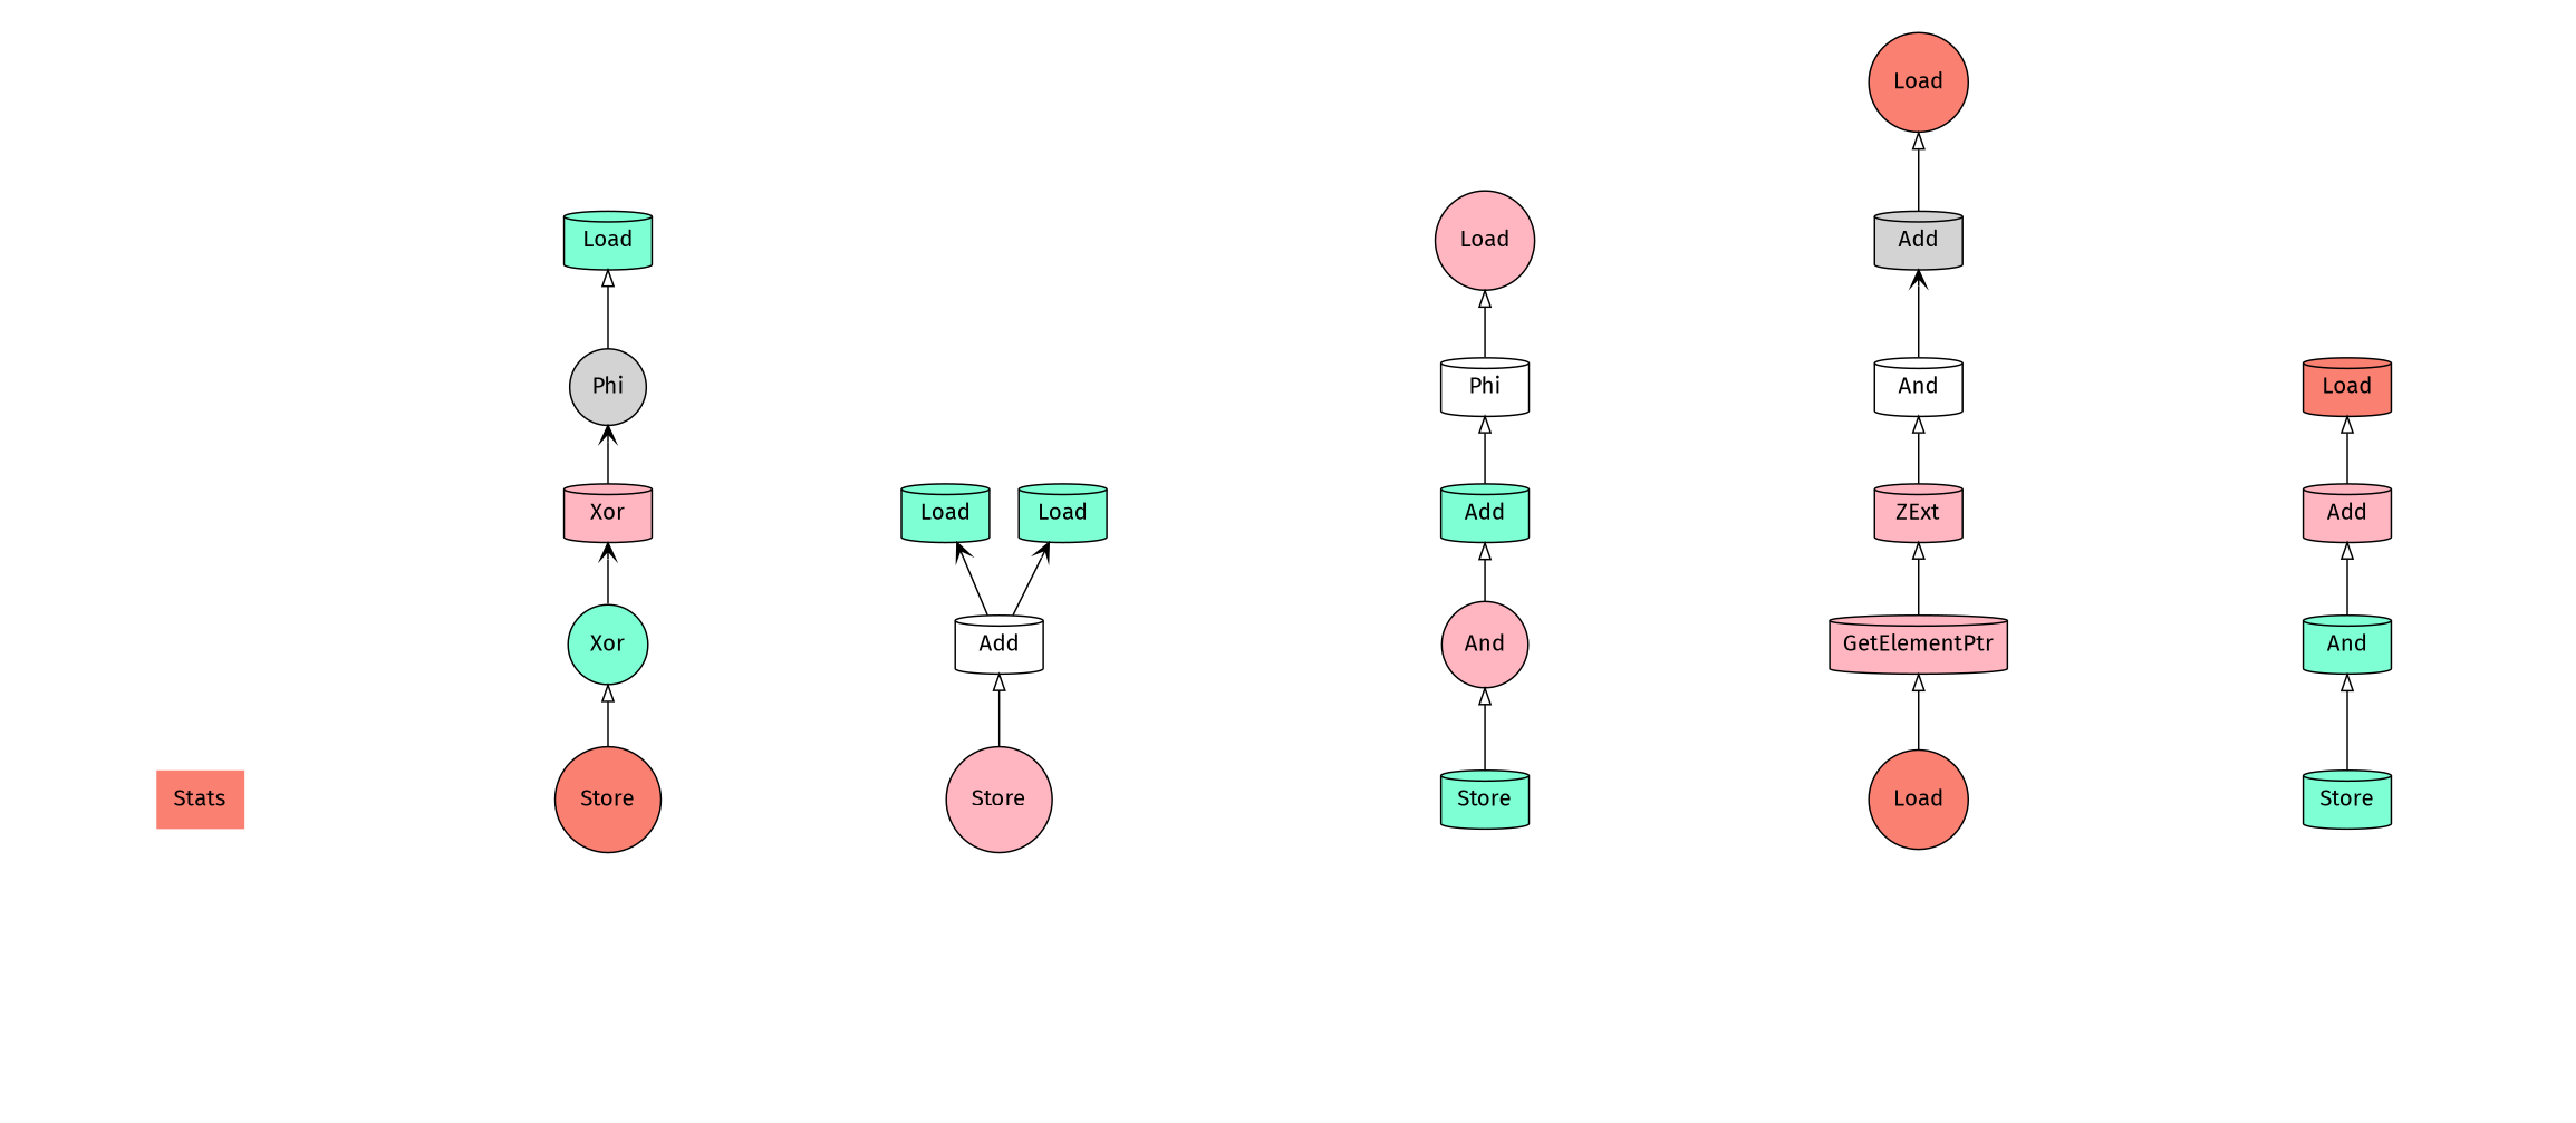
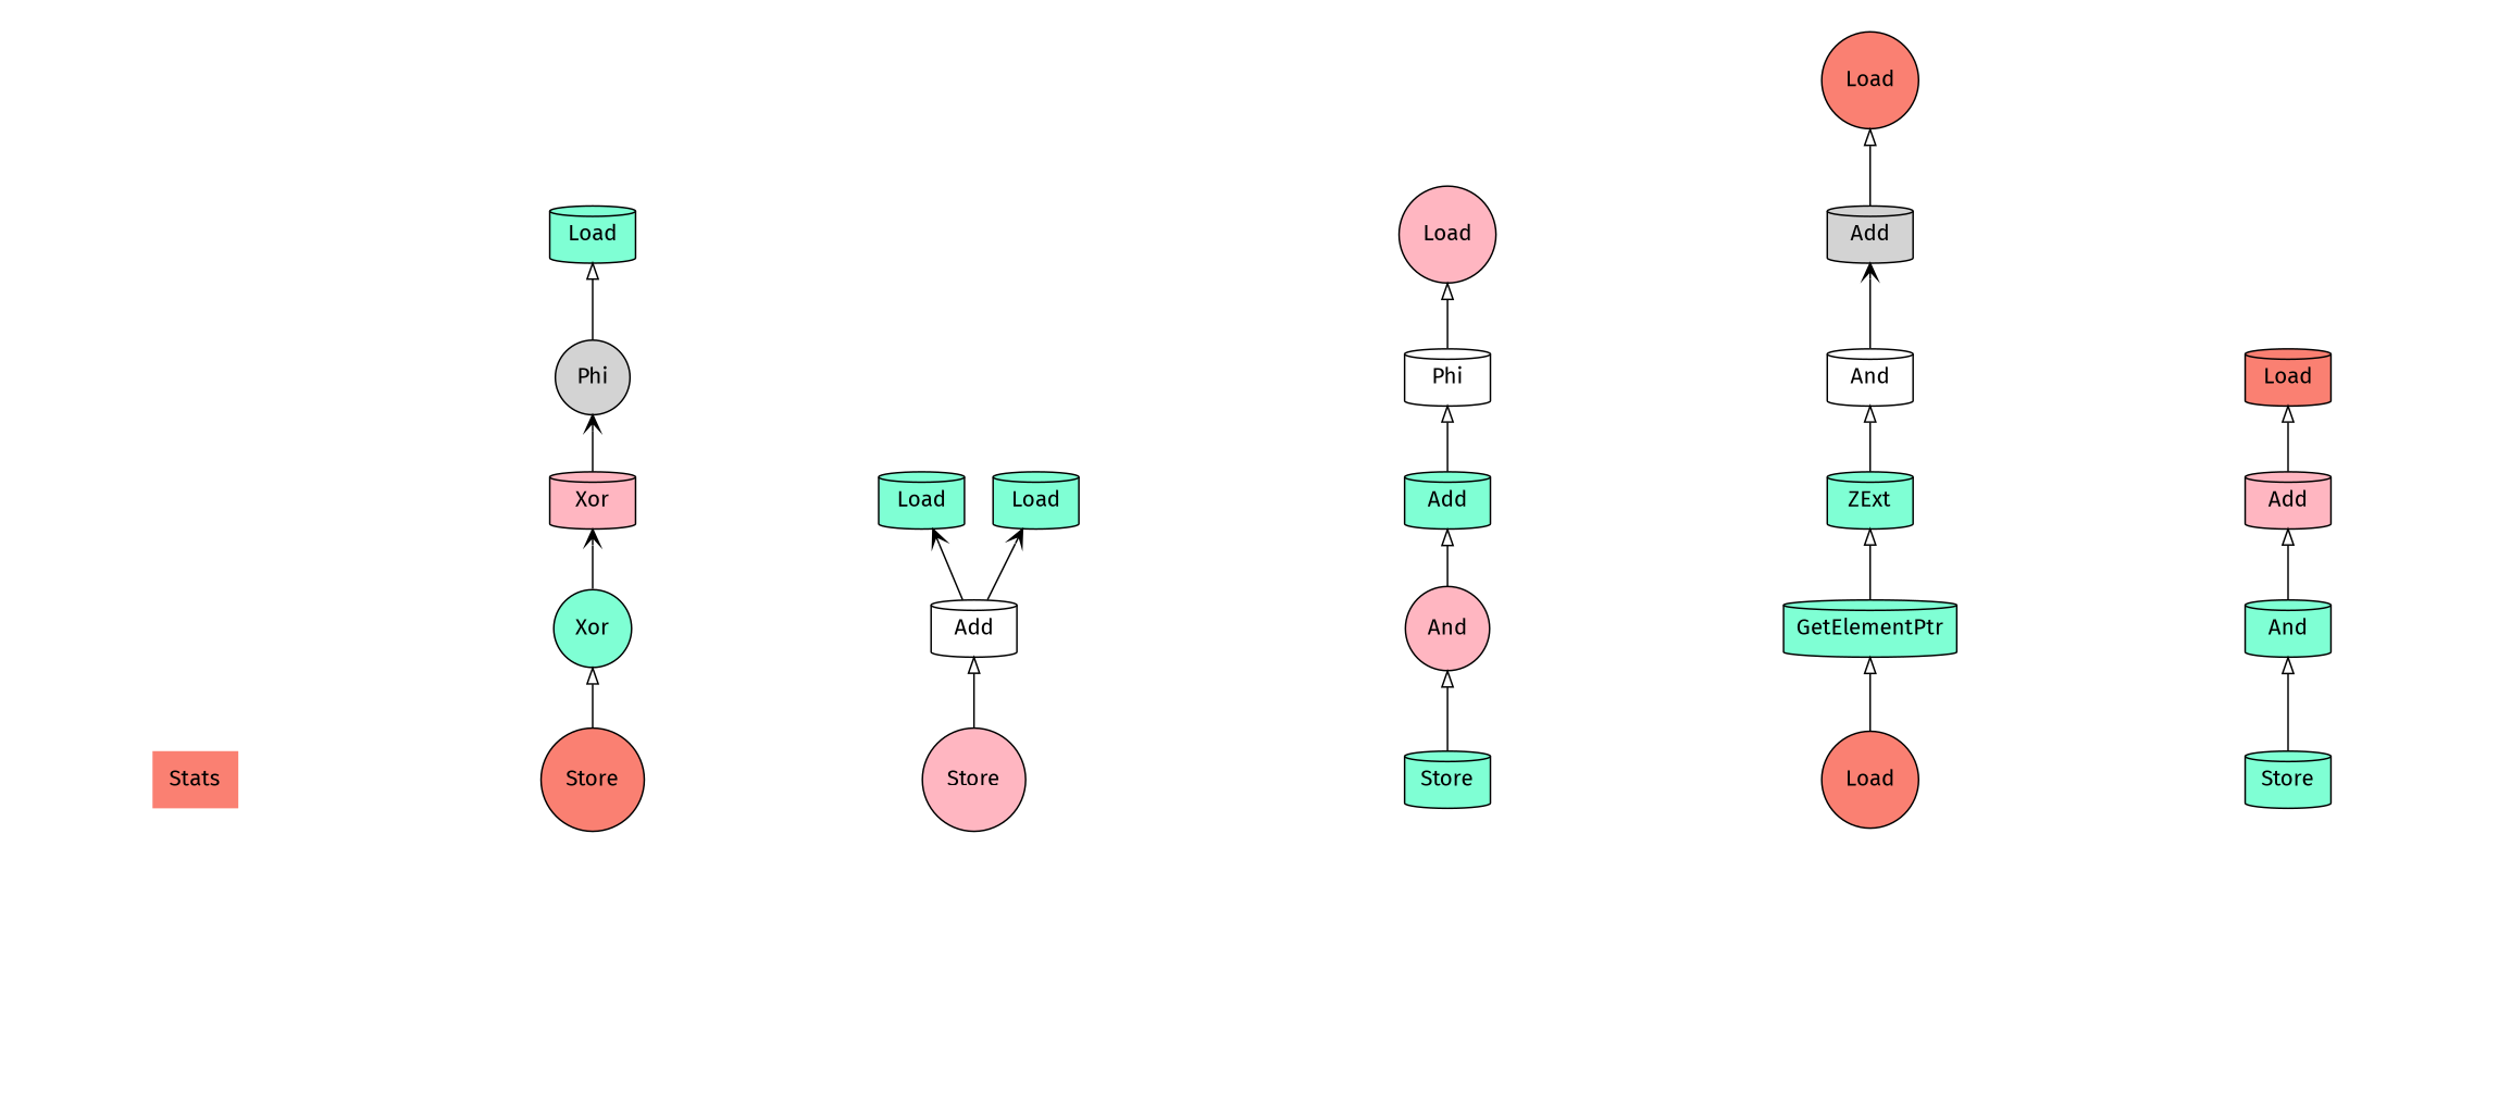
  strict digraph {
    fontname="Fira Sans"
    rankdir=BT
    node [fillcolor=aquamarine fontname="Fira Sans" shape=cylinder style=filled]
    edge [arrowhead=onormal fontname="Fira Sans"]
    Stats [fillcolor=salmon shape=plaintext]
    n2 [fillcolor=salmon label=Store shape=circle]
    n3 [fillcolor=lightgrey label=Phi shape=circle]
    n4 [label=Load]
    n5 [fillcolor=lightpink label=Xor]
    n6 [label=Xor shape=circle]
    n7 [fillcolor=lightpink label=Store shape=circle]
    n8 [fillcolor=white label=Add]
    n9 [label=Load]
    n10 [label=Load]
    n11 [label=Store]
    n12 [fillcolor=lightpink label=And shape=circle]
    n13 [label=Add]
    n14 [fillcolor=white label=Phi]
    n15 [fillcolor=lightpink label=Load shape=circle]
    n16 [fillcolor=salmon label=Load shape=circle]
    n17 [fillcolor=lightgrey label=Add]
    n18 [fillcolor=salmon label=Load shape=circle]
    n19 [fillcolor=white label=And]
-   n20 [fillcolor=lightpink label=GetElementPtr]
-   n21 [fillcolor=lightpink label=ZExt]
+   n20 [label=GetElementPtr]
+   n21 [label=ZExt]
    n22 [label=Store]
    n23 [fillcolor=lightpink label=Add]
    n24 [fillcolor=salmon label=Load]
    n25 [label=And]
    subgraph sub_1 {
      cluster=true
      label="Total loads executed: 1613758515\nTotal stores executed: 1613758513"
      Stats
    }
    subgraph sub_2 {
      cluster=true
      label="Static occurrences: 16\nDynamic executions: 537919504\n\nCaptured memory operations: 33.3%"
      n3
      n4
      n5
      n6
      subgraph sub_3 {
        cluster=true
        label="Static occurrences: 16\nDynamic executions: 537919504\n\nCaptured memory operations: 33.3%"
        rank=min
        n2
      }
    }
    subgraph sub_4 {
      cluster=true
      label="Static occurrences: 1\nDynamic executions: 537919504\n\nCaptured memory operations: 49.9%"
      n8
      n9
      n10
      subgraph sub_5 {
        cluster=true
        label="Static occurrences: 1\nDynamic executions: 537919504\n\nCaptured memory operations: 49.9%"
        rank=min
        n7
      }
    }
    subgraph sub_6 {
      cluster=true
      label="Static occurrences: 1\nDynamic executions: 537919488\n\nCaptured memory operations: 16.6%"
      n12
      n13
      n14
      n15
      subgraph sub_7 {
        cluster=true
        label="Static occurrences: 1\nDynamic executions: 537919488\n\nCaptured memory operations: 16.6%"
        rank=min
        n11
      }
    }
    subgraph sub_8 {
      cluster=true
      label="Static occurrences: 2\nDynamic executions: 1\n\nCaptured memory operations: 0.0%"
      n17
      n18
      n19
      n20
      n21
      subgraph sub_9 {
        cluster=true
        label="Static occurrences: 2\nDynamic executions: 1\n\nCaptured memory operations: 0.0%"
        rank=min
        n16
      }
    }
    subgraph sub_10 {
      cluster=true
      label="Static occurrences: 2\nDynamic executions: 1\n\nCaptured memory operations: 0.0%"
      n23
      n24
      n25
      subgraph sub_11 {
        cluster=true
        label="Static occurrences: 2\nDynamic executions: 1\n\nCaptured memory operations: 0.0%"
        rank=min
        n22
      }
    }
    n2 -> n6
    n3 -> n4
    n5 -> n3 [arrowhead=vee]
    n6 -> n5 [arrowhead=vee]
    n7 -> n8
    n8 -> n9 [arrowhead=vee]
    n8 -> n10 [arrowhead=vee]
    n11 -> n12
    n12 -> n13
    n13 -> n14
    n14 -> n15
    n16 -> n20
    n17 -> n18
    n19 -> n17 [arrowhead=vee]
    n20 -> n21
    n21 -> n19
    n22 -> n25
    n23 -> n24
    n25 -> n23
  }
